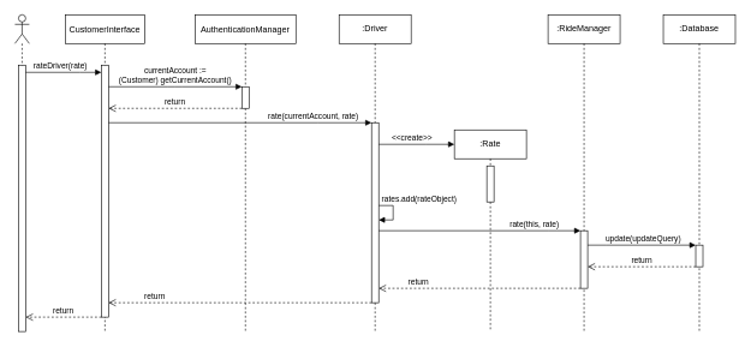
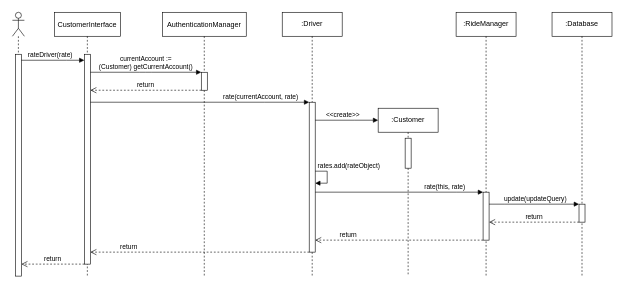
  <mxCell id="0" />
  <mxCell id="1" parent="0" />
  <mxCell id="2" value="CustomerInterface" style="shape=umlLifeline;perimeter=lifelinePerimeter;container=1;collapsible=0;recursiveResize=0;rounded=0;shadow=0;strokeWidth=1;" parent="1" vertex="1"><mxGeometry x="90" y="20" width="110" height="440" as="geometry" /></mxCell>
  <mxCell id="3" value="" style="points=[];perimeter=orthogonalPerimeter;rounded=0;shadow=0;strokeWidth=1;" parent="2" vertex="1"><mxGeometry x="50" y="70" width="10" height="350" as="geometry" /></mxCell>
  <mxCell id="4" value="AuthenticationManager" style="shape=umlLifeline;perimeter=lifelinePerimeter;container=1;collapsible=0;recursiveResize=0;rounded=0;shadow=0;strokeWidth=1;" parent="1" vertex="1"><mxGeometry x="270" y="20" width="140" height="440" as="geometry" /></mxCell>
  <mxCell id="5" value="" style="points=[];perimeter=orthogonalPerimeter;rounded=0;shadow=0;strokeWidth=1;" parent="4" vertex="1"><mxGeometry x="65" y="100" width="10" height="30" as="geometry" /></mxCell>
  <mxCell id="6" value="currentAccount := &#10;(Customer) getCurrentAccount()" style="verticalAlign=bottom;endArrow=block;entryX=0;entryY=0;shadow=0;strokeWidth=1;edgeStyle=elbowEdgeStyle;elbow=vertical;labelBackgroundColor=none;" parent="1" source="3" target="5" edge="1"><mxGeometry relative="1" as="geometry"><mxPoint x="245" y="100" as="sourcePoint" /></mxGeometry></mxCell>
  <mxCell id="7" value="" style="shape=umlLifeline;participant=umlActor;perimeter=lifelinePerimeter;whiteSpace=wrap;html=1;container=1;collapsible=0;recursiveResize=0;verticalAlign=top;spacingTop=36;outlineConnect=0;" parent="1" vertex="1"><mxGeometry x="20" y="20" width="20" height="440" as="geometry" /></mxCell>
  <mxCell id="8" value="" style="html=1;points=[];perimeter=orthogonalPerimeter;" parent="7" vertex="1"><mxGeometry x="5" y="70" width="10" height="370" as="geometry" /></mxCell>
  <mxCell id="9" style="edgeStyle=elbowEdgeStyle;rounded=0;orthogonalLoop=1;jettySize=auto;html=1;elbow=vertical;endArrow=block;endFill=1;" parent="1" source="8" target="3" edge="1"><mxGeometry relative="1" as="geometry"><Array as="points"><mxPoint x="110" y="100" /></Array></mxGeometry></mxCell>
  <mxCell id="10" value="rateDriver(rate)" style="edgeLabel;html=1;align=center;verticalAlign=middle;resizable=0;points=[];" parent="9" vertex="1" connectable="0"><mxGeometry x="-0.114" relative="1" as="geometry"><mxPoint y="-10" as="offset" /></mxGeometry></mxCell>
  <mxCell id="11" value="return" style="html=1;verticalAlign=bottom;endArrow=open;dashed=1;endSize=8;rounded=0;labelBackgroundColor=none;elbow=vertical;edgeStyle=elbowEdgeStyle;" parent="1" source="5" target="3" edge="1"><mxGeometry relative="1" as="geometry"><mxPoint x="290" y="170" as="sourcePoint" /><mxPoint x="210" y="170" as="targetPoint" /><Array as="points"><mxPoint x="220" y="150" /></Array></mxGeometry></mxCell>
  <mxCell id="12" style="edgeStyle=elbowEdgeStyle;rounded=0;orthogonalLoop=1;jettySize=auto;elbow=vertical;html=1;labelBackgroundColor=none;endArrow=block;endFill=1;" parent="1" source="3" target="16" edge="1"><mxGeometry relative="1" as="geometry"><mxPoint x="450" y="190" as="targetPoint" /><Array as="points"><mxPoint x="440" y="170" /></Array></mxGeometry></mxCell>
  <mxCell id="13" value="rate(currentAccount, rate)" style="edgeLabel;html=1;align=center;verticalAlign=middle;resizable=0;points=[];" parent="12" vertex="1" connectable="0"><mxGeometry x="-0.157" y="2" relative="1" as="geometry"><mxPoint x="129" y="-8" as="offset" /></mxGeometry></mxCell>
  <mxCell id="14" value=":Driver" style="shape=umlLifeline;perimeter=lifelinePerimeter;whiteSpace=wrap;html=1;container=1;collapsible=0;recursiveResize=0;outlineConnect=0;" parent="1" vertex="1"><mxGeometry x="470" y="20" width="100" height="440" as="geometry" /></mxCell>
  <mxCell id="15" style="edgeStyle=elbowEdgeStyle;rounded=0;sketch=0;orthogonalLoop=1;jettySize=auto;elbow=vertical;html=1;labelBackgroundColor=none;endArrow=block;endFill=1;" parent="14" source="16" target="14" edge="1"><mxGeometry relative="1" as="geometry" /></mxCell>
  <mxCell id="16" value="" style="html=1;points=[];perimeter=orthogonalPerimeter;" parent="14" vertex="1"><mxGeometry x="45" y="150" width="10" height="250" as="geometry" /></mxCell>
  <mxCell id="17" style="edgeStyle=elbowEdgeStyle;rounded=0;sketch=0;orthogonalLoop=1;jettySize=auto;elbow=vertical;html=1;labelBackgroundColor=none;endArrow=block;endFill=1;" parent="14" source="16" target="16" edge="1"><mxGeometry relative="1" as="geometry" /></mxCell>
  <mxCell id="18" value="rates.add(rateObject)" style="edgeLabel;html=1;align=center;verticalAlign=middle;resizable=0;points=[];" parent="17" vertex="1" connectable="0"><mxGeometry x="-0.581" y="1" relative="1" as="geometry"><mxPoint x="42" y="-9" as="offset" /></mxGeometry></mxCell>
- <mxCell id="19" value=":Rate" style="shape=umlLifeline;perimeter=lifelinePerimeter;whiteSpace=wrap;html=1;container=1;collapsible=0;recursiveResize=0;outlineConnect=0;size=40;rounded=0;sketch=0;" parent="1" vertex="1"><mxGeometry x="630" y="180" width="100" height="280" as="geometry" /></mxCell>
+ <mxCell id="19" value=":Customer" style="shape=umlLifeline;perimeter=lifelinePerimeter;whiteSpace=wrap;html=1;container=1;collapsible=0;recursiveResize=0;outlineConnect=0;size=40;rounded=0;sketch=0;" parent="1" vertex="1"><mxGeometry x="630" y="180" width="100" height="280" as="geometry" /></mxCell>
  <mxCell id="20" value="" style="html=1;points=[];perimeter=orthogonalPerimeter;rounded=0;sketch=0;" parent="19" vertex="1"><mxGeometry x="45" y="50" width="10" height="50" as="geometry" /></mxCell>
  <mxCell id="21" style="edgeStyle=elbowEdgeStyle;rounded=0;sketch=0;orthogonalLoop=1;jettySize=auto;elbow=vertical;html=1;labelBackgroundColor=none;endArrow=block;endFill=1;" parent="1" source="16" edge="1"><mxGeometry relative="1" as="geometry"><mxPoint x="630" y="200" as="targetPoint" /><Array as="points"><mxPoint x="590" y="200" /></Array></mxGeometry></mxCell>
  <mxCell id="22" value="&amp;lt;&amp;lt;create&amp;gt;&amp;gt;" style="edgeLabel;html=1;align=center;verticalAlign=middle;resizable=0;points=[];" parent="21" vertex="1" connectable="0"><mxGeometry x="-0.205" y="3" relative="1" as="geometry"><mxPoint x="3" y="-7" as="offset" /></mxGeometry></mxCell>
  <mxCell id="23" value=":RideManager" style="shape=umlLifeline;perimeter=lifelinePerimeter;whiteSpace=wrap;html=1;container=1;collapsible=0;recursiveResize=0;outlineConnect=0;rounded=0;sketch=0;" parent="1" vertex="1"><mxGeometry x="760" y="20" width="100" height="440" as="geometry" /></mxCell>
  <mxCell id="24" value="" style="html=1;points=[];perimeter=orthogonalPerimeter;rounded=0;sketch=0;" parent="23" vertex="1"><mxGeometry x="45" y="300" width="10" height="80" as="geometry" /></mxCell>
  <mxCell id="25" style="edgeStyle=elbowEdgeStyle;rounded=0;sketch=0;orthogonalLoop=1;jettySize=auto;elbow=vertical;html=1;labelBackgroundColor=none;endArrow=block;endFill=1;" parent="1" source="16" target="24" edge="1"><mxGeometry relative="1" as="geometry"><Array as="points"><mxPoint x="760" y="320" /></Array></mxGeometry></mxCell>
  <mxCell id="26" value="rate(this, rate)" style="edgeLabel;html=1;align=center;verticalAlign=middle;resizable=0;points=[];" parent="25" vertex="1" connectable="0"><mxGeometry x="0.237" y="1" relative="1" as="geometry"><mxPoint x="42" y="-9" as="offset" /></mxGeometry></mxCell>
  <mxCell id="27" value=":Database" style="shape=umlLifeline;perimeter=lifelinePerimeter;whiteSpace=wrap;html=1;container=1;collapsible=0;recursiveResize=0;outlineConnect=0;rounded=0;sketch=0;" parent="1" vertex="1"><mxGeometry x="920" y="20" width="100" height="440" as="geometry" /></mxCell>
  <mxCell id="28" value="" style="html=1;points=[];perimeter=orthogonalPerimeter;rounded=0;sketch=0;" parent="27" vertex="1"><mxGeometry x="45" y="320" width="10" height="30" as="geometry" /></mxCell>
  <mxCell id="29" style="edgeStyle=elbowEdgeStyle;rounded=0;sketch=0;orthogonalLoop=1;jettySize=auto;elbow=vertical;html=1;labelBackgroundColor=none;endArrow=block;endFill=1;" parent="1" source="24" target="28" edge="1"><mxGeometry relative="1" as="geometry"><Array as="points"><mxPoint x="840" y="340" /></Array></mxGeometry></mxCell>
  <mxCell id="30" value="update(updateQuery)" style="edgeLabel;html=1;align=center;verticalAlign=middle;resizable=0;points=[];" parent="29" vertex="1" connectable="0"><mxGeometry x="0.17" y="-1" relative="1" as="geometry"><mxPoint x="-12" y="-11" as="offset" /></mxGeometry></mxCell>
  <mxCell id="31" value="return" style="html=1;verticalAlign=bottom;endArrow=open;dashed=1;endSize=8;rounded=0;labelBackgroundColor=none;sketch=0;elbow=vertical;" parent="1" source="28" target="24" edge="1"><mxGeometry relative="1" as="geometry"><mxPoint x="920" y="370" as="sourcePoint" /><mxPoint x="840" y="370" as="targetPoint" /><Array as="points"><mxPoint x="860" y="370" /></Array></mxGeometry></mxCell>
  <mxCell id="32" value="return" style="html=1;verticalAlign=bottom;endArrow=open;dashed=1;endSize=8;rounded=0;labelBackgroundColor=none;sketch=0;elbow=vertical;" parent="1" source="24" target="16" edge="1"><mxGeometry x="0.607" relative="1" as="geometry"><mxPoint x="780" y="390" as="sourcePoint" /><mxPoint x="700" y="390" as="targetPoint" /><Array as="points"><mxPoint x="620" y="400" /></Array><mxPoint as="offset" /></mxGeometry></mxCell>
  <mxCell id="33" value="return" style="html=1;verticalAlign=bottom;endArrow=open;dashed=1;endSize=8;rounded=0;labelBackgroundColor=none;sketch=0;elbow=vertical;" parent="1" source="16" target="3" edge="1"><mxGeometry x="0.649" relative="1" as="geometry"><mxPoint x="400" y="390" as="sourcePoint" /><mxPoint x="320" y="390" as="targetPoint" /><Array as="points"><mxPoint x="240" y="420" /></Array><mxPoint as="offset" /></mxGeometry></mxCell>
  <mxCell id="34" value="return" style="html=1;verticalAlign=bottom;endArrow=open;dashed=1;endSize=8;rounded=0;labelBackgroundColor=none;sketch=0;elbow=vertical;" parent="1" source="3" target="8" edge="1"><mxGeometry relative="1" as="geometry"><mxPoint x="150" y="440" as="sourcePoint" /><mxPoint x="70" y="440" as="targetPoint" /><Array as="points"><mxPoint x="60" y="440" /></Array></mxGeometry></mxCell>
